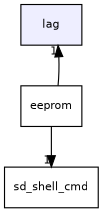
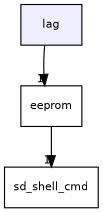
  digraph {
    compound=true
    node [fontname=Helvetica fontsize=10 shape=box]
    edge [headlabel=1 labeldistance=1.5 labelfontname=Helvetica labelfontsize=10]
    n1 [fillcolor="#eeeeff" label=lag pencolor=black style=filled]
    n2 [label=eeprom]
    n3 [label=sd_shell_cmd]
-   n2 -> n1
+   n1 -> n2
    n2 -> n3
  }
